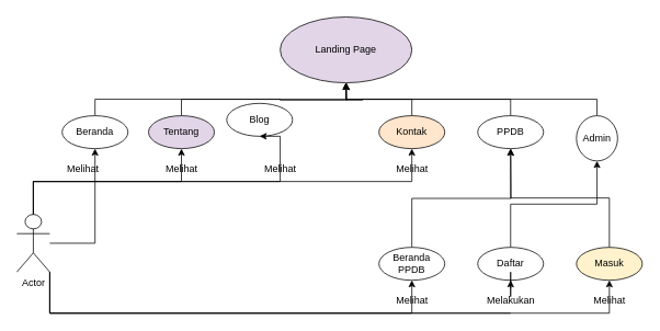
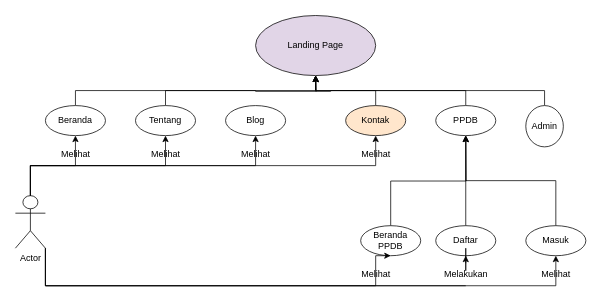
  <mxCell id="0" />
  <mxCell id="1" parent="0" />
  <mxCell id="2" value="Landing Page" style="ellipse;whiteSpace=wrap;html=1;fillColor=#e1d5e7;" vertex="1" parent="1"><mxGeometry x="340" width="160" height="80" as="geometry" y="20" /></mxCell>
  <mxCell id="3" style="edgeStyle=orthogonalEdgeStyle;rounded=0;orthogonalLoop=1;jettySize=auto;html=1;exitX=0.5;exitY=0;exitDx=0;exitDy=0;entryX=0.5;entryY=1;entryDx=0;entryDy=0;" edge="1" parent="1" source="4" target="2"><mxGeometry relative="1" as="geometry" /></mxCell>
- <mxCell id="4" value="Beranda" style="ellipse;whiteSpace=wrap;html=1;" vertex="1" parent="1"><mxGeometry x="75" y="140" width="80" height="40" as="geometry" /></mxCell>
+ <mxCell id="4" value="Beranda" style="ellipse;whiteSpace=wrap;html=1;" vertex="1" parent="1"><mxGeometry x="60" y="140" width="80" height="40" as="geometry" /></mxCell>
  <mxCell id="5" style="edgeStyle=orthogonalEdgeStyle;rounded=0;orthogonalLoop=1;jettySize=auto;html=1;exitX=0.5;exitY=0;exitDx=0;exitDy=0;" edge="1" parent="1" source="6"><mxGeometry relative="1" as="geometry"><mxPoint x="420" y="100" as="targetPoint" /></mxGeometry></mxCell>
- <mxCell id="6" value="Tentang" style="ellipse;whiteSpace=wrap;html=1;fillColor=#e1d5e7;" vertex="1" parent="1"><mxGeometry x="180" y="140" width="80" height="40" as="geometry" /></mxCell>
- <mxCell id="7" value="Blog" style="ellipse;whiteSpace=wrap;html=1;" vertex="1" parent="1"><mxGeometry x="275" y="125" width="80" height="40" as="geometry" /></mxCell>
+ <mxCell id="6" value="Tentang" style="ellipse;whiteSpace=wrap;html=1;" vertex="1" parent="1"><mxGeometry x="180" y="140" width="80" height="40" as="geometry" /></mxCell>
+ <mxCell id="7" value="Blog" style="ellipse;whiteSpace=wrap;html=1;" vertex="1" parent="1"><mxGeometry x="300" y="140" width="80" height="40" as="geometry" /></mxCell>
  <mxCell id="8" style="edgeStyle=orthogonalEdgeStyle;rounded=0;orthogonalLoop=1;jettySize=auto;html=1;exitX=0.5;exitY=0;exitDx=0;exitDy=0;" edge="1" parent="1" source="9"><mxGeometry relative="1" as="geometry"><mxPoint x="420" y="100" as="targetPoint" /></mxGeometry></mxCell>
  <mxCell id="9" value="Kontak" style="ellipse;whiteSpace=wrap;html=1;fillColor=#ffe6cc;" vertex="1" parent="1"><mxGeometry x="460" y="140" width="80" height="40" as="geometry" /></mxCell>
  <mxCell id="10" style="edgeStyle=orthogonalEdgeStyle;rounded=0;orthogonalLoop=1;jettySize=auto;html=1;exitX=0.5;exitY=0;exitDx=0;exitDy=0;entryX=0.5;entryY=1;entryDx=0;entryDy=0;" edge="1" parent="1" source="11" target="2"><mxGeometry relative="1" as="geometry" /></mxCell>
  <mxCell id="11" value="PPDB" style="ellipse;whiteSpace=wrap;html=1;" vertex="1" parent="1"><mxGeometry x="580" y="140" width="80" height="40" as="geometry" /></mxCell>
  <mxCell id="12" style="edgeStyle=orthogonalEdgeStyle;rounded=0;orthogonalLoop=1;jettySize=auto;html=1;exitX=0.5;exitY=0;exitDx=0;exitDy=0;entryX=0.5;entryY=1;entryDx=0;entryDy=0;" edge="1" parent="1" source="13" target="2"><mxGeometry relative="1" as="geometry" /></mxCell>
  <mxCell id="13" value="Admin" style="ellipse;whiteSpace=wrap;html=1;" vertex="1" parent="1"><mxGeometry x="700" y="140" width="50" height="55" as="geometry" /></mxCell>
  <mxCell id="14" style="edgeStyle=orthogonalEdgeStyle;rounded=0;orthogonalLoop=1;jettySize=auto;html=1;exitX=0.5;exitY=0;exitDx=0;exitDy=0;" edge="1" parent="1" source="15"><mxGeometry relative="1" as="geometry"><mxPoint x="620" y="180" as="targetPoint" /></mxGeometry></mxCell>
- <mxCell id="15" value="Beranda PPDB" style="ellipse;whiteSpace=wrap;html=1;" vertex="1" parent="1"><mxGeometry x="460" y="300" width="80" height="40" as="geometry" /></mxCell>
- <mxCell id="16" style="edgeStyle=orthogonalEdgeStyle;rounded=0;orthogonalLoop=1;jettySize=auto;html=1;exitX=0.5;exitY=0;exitDx=0;exitDy=0;" edge="1" parent="1" source="17" target="13"><mxGeometry relative="1" as="geometry" /></mxCell>
+ <mxCell id="15" value="Beranda PPDB" style="ellipse;whiteSpace=wrap;html=1;" vertex="1" parent="1"><mxGeometry x="480" y="300" width="80" height="40" as="geometry" /></mxCell>
+ <mxCell id="16" style="edgeStyle=orthogonalEdgeStyle;rounded=0;orthogonalLoop=1;jettySize=auto;html=1;exitX=0.5;exitY=0;exitDx=0;exitDy=0;entryX=0.5;entryY=1;entryDx=0;entryDy=0;" edge="1" parent="1" source="17" target="11"><mxGeometry relative="1" as="geometry" /></mxCell>
  <mxCell id="17" value="Daftar" style="ellipse;whiteSpace=wrap;html=1;" vertex="1" parent="1"><mxGeometry x="580" y="300" width="80" height="40" as="geometry" /></mxCell>
  <mxCell id="18" style="edgeStyle=orthogonalEdgeStyle;rounded=0;orthogonalLoop=1;jettySize=auto;html=1;" edge="1" parent="1" source="19"><mxGeometry relative="1" as="geometry"><mxPoint x="620" y="180" as="targetPoint" /><Array as="points"><mxPoint x="740" y="240" /><mxPoint x="620" y="240" /></Array></mxGeometry></mxCell>
- <mxCell id="19" value="Masuk" style="ellipse;whiteSpace=wrap;html=1;fillColor=#fff2cc;" vertex="1" parent="1"><mxGeometry x="700" y="300" width="80" height="40" as="geometry" /></mxCell>
+ <mxCell id="19" value="Masuk" style="ellipse;whiteSpace=wrap;html=1;" vertex="1" parent="1"><mxGeometry x="700" y="300" width="80" height="40" as="geometry" /></mxCell>
  <mxCell id="20" style="edgeStyle=orthogonalEdgeStyle;rounded=0;orthogonalLoop=1;jettySize=auto;html=1;entryX=0.5;entryY=1;entryDx=0;entryDy=0;" edge="1" parent="1" source="22" target="4"><mxGeometry relative="1" as="geometry" /></mxCell>
  <mxCell id="21" style="edgeStyle=orthogonalEdgeStyle;rounded=0;orthogonalLoop=1;jettySize=auto;html=1;entryX=0.5;entryY=1;entryDx=0;entryDy=0;exitX=1;exitY=1;exitDx=0;exitDy=0;exitPerimeter=0;" edge="1" parent="1" source="22" target="15"><mxGeometry relative="1" as="geometry"><Array as="points"><mxPoint x="60" y="380" /><mxPoint x="500" y="380" /></Array></mxGeometry></mxCell>
  <mxCell id="22" value="Actor" style="shape=umlActor;verticalLabelPosition=bottom;verticalAlign=top;html=1;outlineConnect=0;" vertex="1" parent="1"><mxGeometry y="260" width="40" height="70" as="geometry" x="20" /></mxCell>
  <mxCell id="23" style="edgeStyle=orthogonalEdgeStyle;rounded=0;orthogonalLoop=1;jettySize=auto;html=1;entryX=0.5;entryY=1;entryDx=0;entryDy=0;exitX=0.5;exitY=0;exitDx=0;exitDy=0;exitPerimeter=0;" edge="1" parent="1" source="22" target="6"><mxGeometry relative="1" as="geometry"><mxPoint x="50" y="270" as="sourcePoint" /><mxPoint x="110" y="190" as="targetPoint" /></mxGeometry></mxCell>
  <mxCell id="24" style="edgeStyle=orthogonalEdgeStyle;rounded=0;orthogonalLoop=1;jettySize=auto;html=1;entryX=0.5;entryY=1;entryDx=0;entryDy=0;" edge="1" parent="1" target="7"><mxGeometry relative="1" as="geometry"><mxPoint x="40" y="260" as="sourcePoint" /><mxPoint x="120" y="200" as="targetPoint" /><Array as="points"><mxPoint x="40" y="220" /><mxPoint x="340" y="220" /></Array></mxGeometry></mxCell>
  <mxCell id="25" style="edgeStyle=orthogonalEdgeStyle;rounded=0;orthogonalLoop=1;jettySize=auto;html=1;entryX=0.5;entryY=1;entryDx=0;entryDy=0;exitX=0.5;exitY=0;exitDx=0;exitDy=0;exitPerimeter=0;" edge="1" parent="1" source="22" target="9"><mxGeometry relative="1" as="geometry"><mxPoint x="70" y="290" as="sourcePoint" /><mxPoint x="130" y="210" as="targetPoint" /></mxGeometry></mxCell>
  <mxCell id="26" style="edgeStyle=orthogonalEdgeStyle;rounded=0;orthogonalLoop=1;jettySize=auto;html=1;entryX=0.5;entryY=1;entryDx=0;entryDy=0;startArrow=none;" edge="1" parent="1" source="33" target="17"><mxGeometry relative="1" as="geometry"><mxPoint x="60" y="330" as="sourcePoint" /><mxPoint x="510" y="310" as="targetPoint" /><Array as="points" /></mxGeometry></mxCell>
  <mxCell id="27" style="edgeStyle=orthogonalEdgeStyle;rounded=0;orthogonalLoop=1;jettySize=auto;html=1;entryX=0.5;entryY=1;entryDx=0;entryDy=0;exitX=1;exitY=1;exitDx=0;exitDy=0;exitPerimeter=0;" edge="1" parent="1" source="22" target="19"><mxGeometry relative="1" as="geometry"><mxPoint x="80" y="350" as="sourcePoint" /><mxPoint x="520" y="320" as="targetPoint" /><Array as="points"><mxPoint x="60" y="380" /><mxPoint x="740" y="380" /></Array></mxGeometry></mxCell>
  <mxCell id="28" value="Melihat" style="text;html=1;align=center;verticalAlign=middle;resizable=0;points=[];autosize=1;strokeColor=none;fillColor=none;" vertex="1" parent="1"><mxGeometry x="70" y="190" width="60" height="30" as="geometry" /></mxCell>
  <mxCell id="29" value="Melihat" style="text;html=1;align=center;verticalAlign=middle;resizable=0;points=[];autosize=1;strokeColor=none;fillColor=none;" vertex="1" parent="1"><mxGeometry x="190" y="190" width="60" height="30" as="geometry" /></mxCell>
  <mxCell id="30" value="Melihat" style="text;html=1;align=center;verticalAlign=middle;resizable=0;points=[];autosize=1;strokeColor=none;fillColor=none;" vertex="1" parent="1"><mxGeometry x="310" y="190" width="60" height="30" as="geometry" /></mxCell>
  <mxCell id="31" value="Melihat" style="text;html=1;align=center;verticalAlign=middle;resizable=0;points=[];autosize=1;strokeColor=none;fillColor=none;" vertex="1" parent="1"><mxGeometry x="470" y="190" width="60" height="30" as="geometry" /></mxCell>
  <mxCell id="32" value="Melihat" style="text;html=1;align=center;verticalAlign=middle;resizable=0;points=[];autosize=1;strokeColor=none;fillColor=none;" vertex="1" parent="1"><mxGeometry x="470" y="350" width="60" height="30" as="geometry" /></mxCell>
  <mxCell id="33" value="Melakukan" style="text;html=1;align=center;verticalAlign=middle;resizable=0;points=[];autosize=1;strokeColor=none;fillColor=none;" vertex="1" parent="1"><mxGeometry x="580" y="350" width="80" height="30" as="geometry" /></mxCell>
  <mxCell id="34" value="" style="edgeStyle=orthogonalEdgeStyle;rounded=0;orthogonalLoop=1;jettySize=auto;html=1;entryX=0.5;entryY=1;entryDx=0;entryDy=0;endArrow=none;" edge="1" parent="1" target="33"><mxGeometry relative="1" as="geometry"><mxPoint x="60" y="330" as="sourcePoint" /><mxPoint x="620" y="340" as="targetPoint" /><Array as="points"><mxPoint x="60" y="380" /><mxPoint x="620" y="380" /></Array></mxGeometry></mxCell>
  <mxCell id="35" value="Melihat" style="text;html=1;align=center;verticalAlign=middle;resizable=0;points=[];autosize=1;strokeColor=none;fillColor=none;" vertex="1" parent="1"><mxGeometry x="710" y="350" width="60" height="30" as="geometry" /></mxCell>
